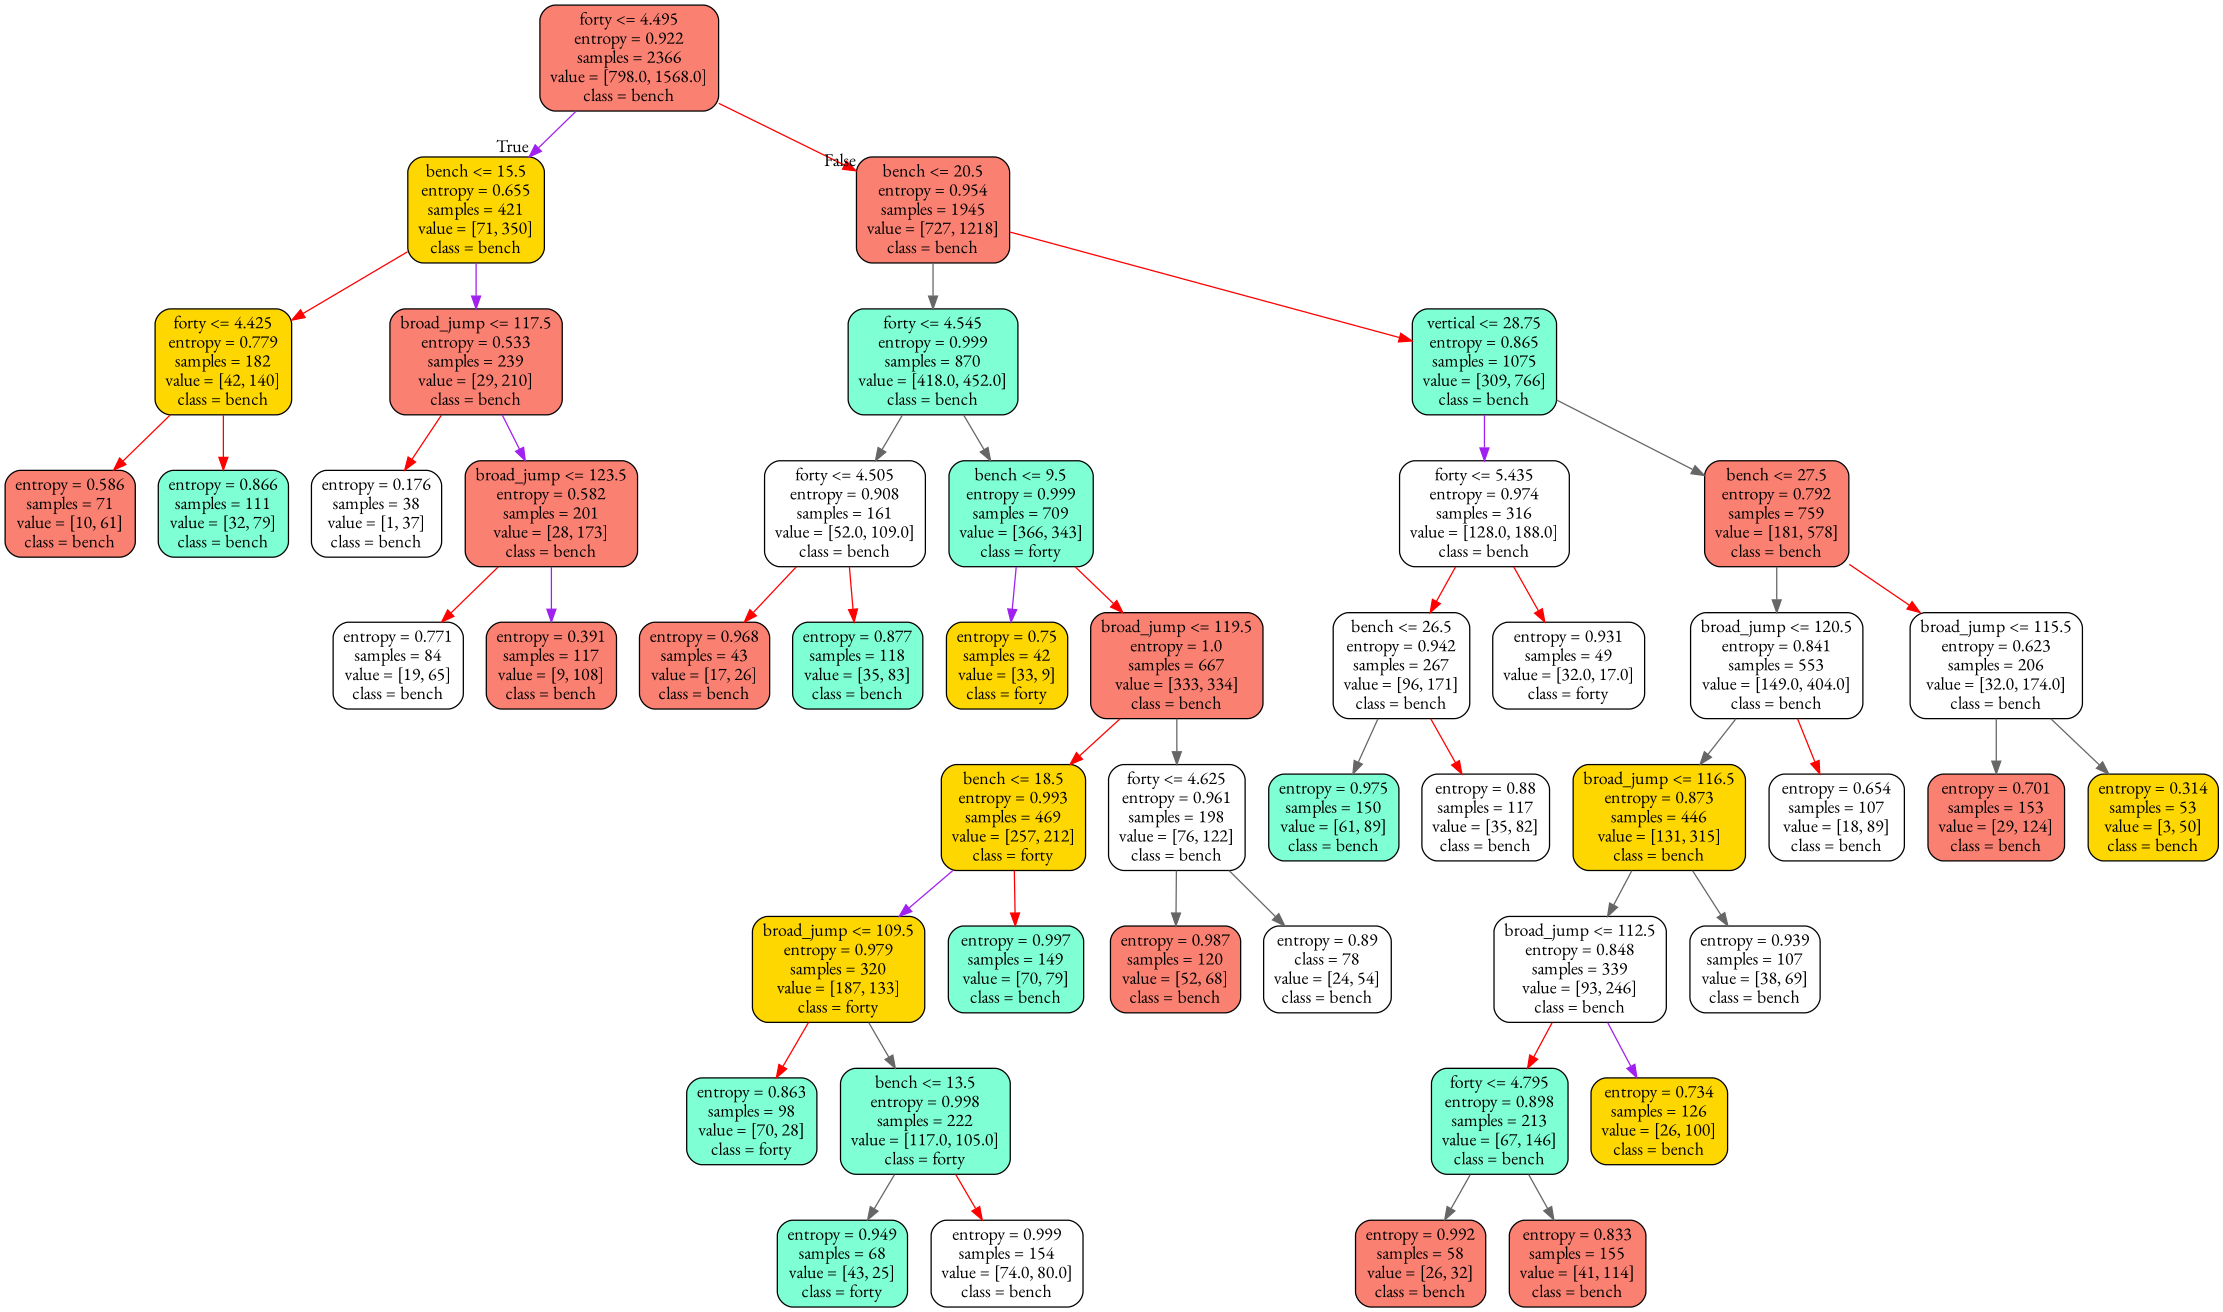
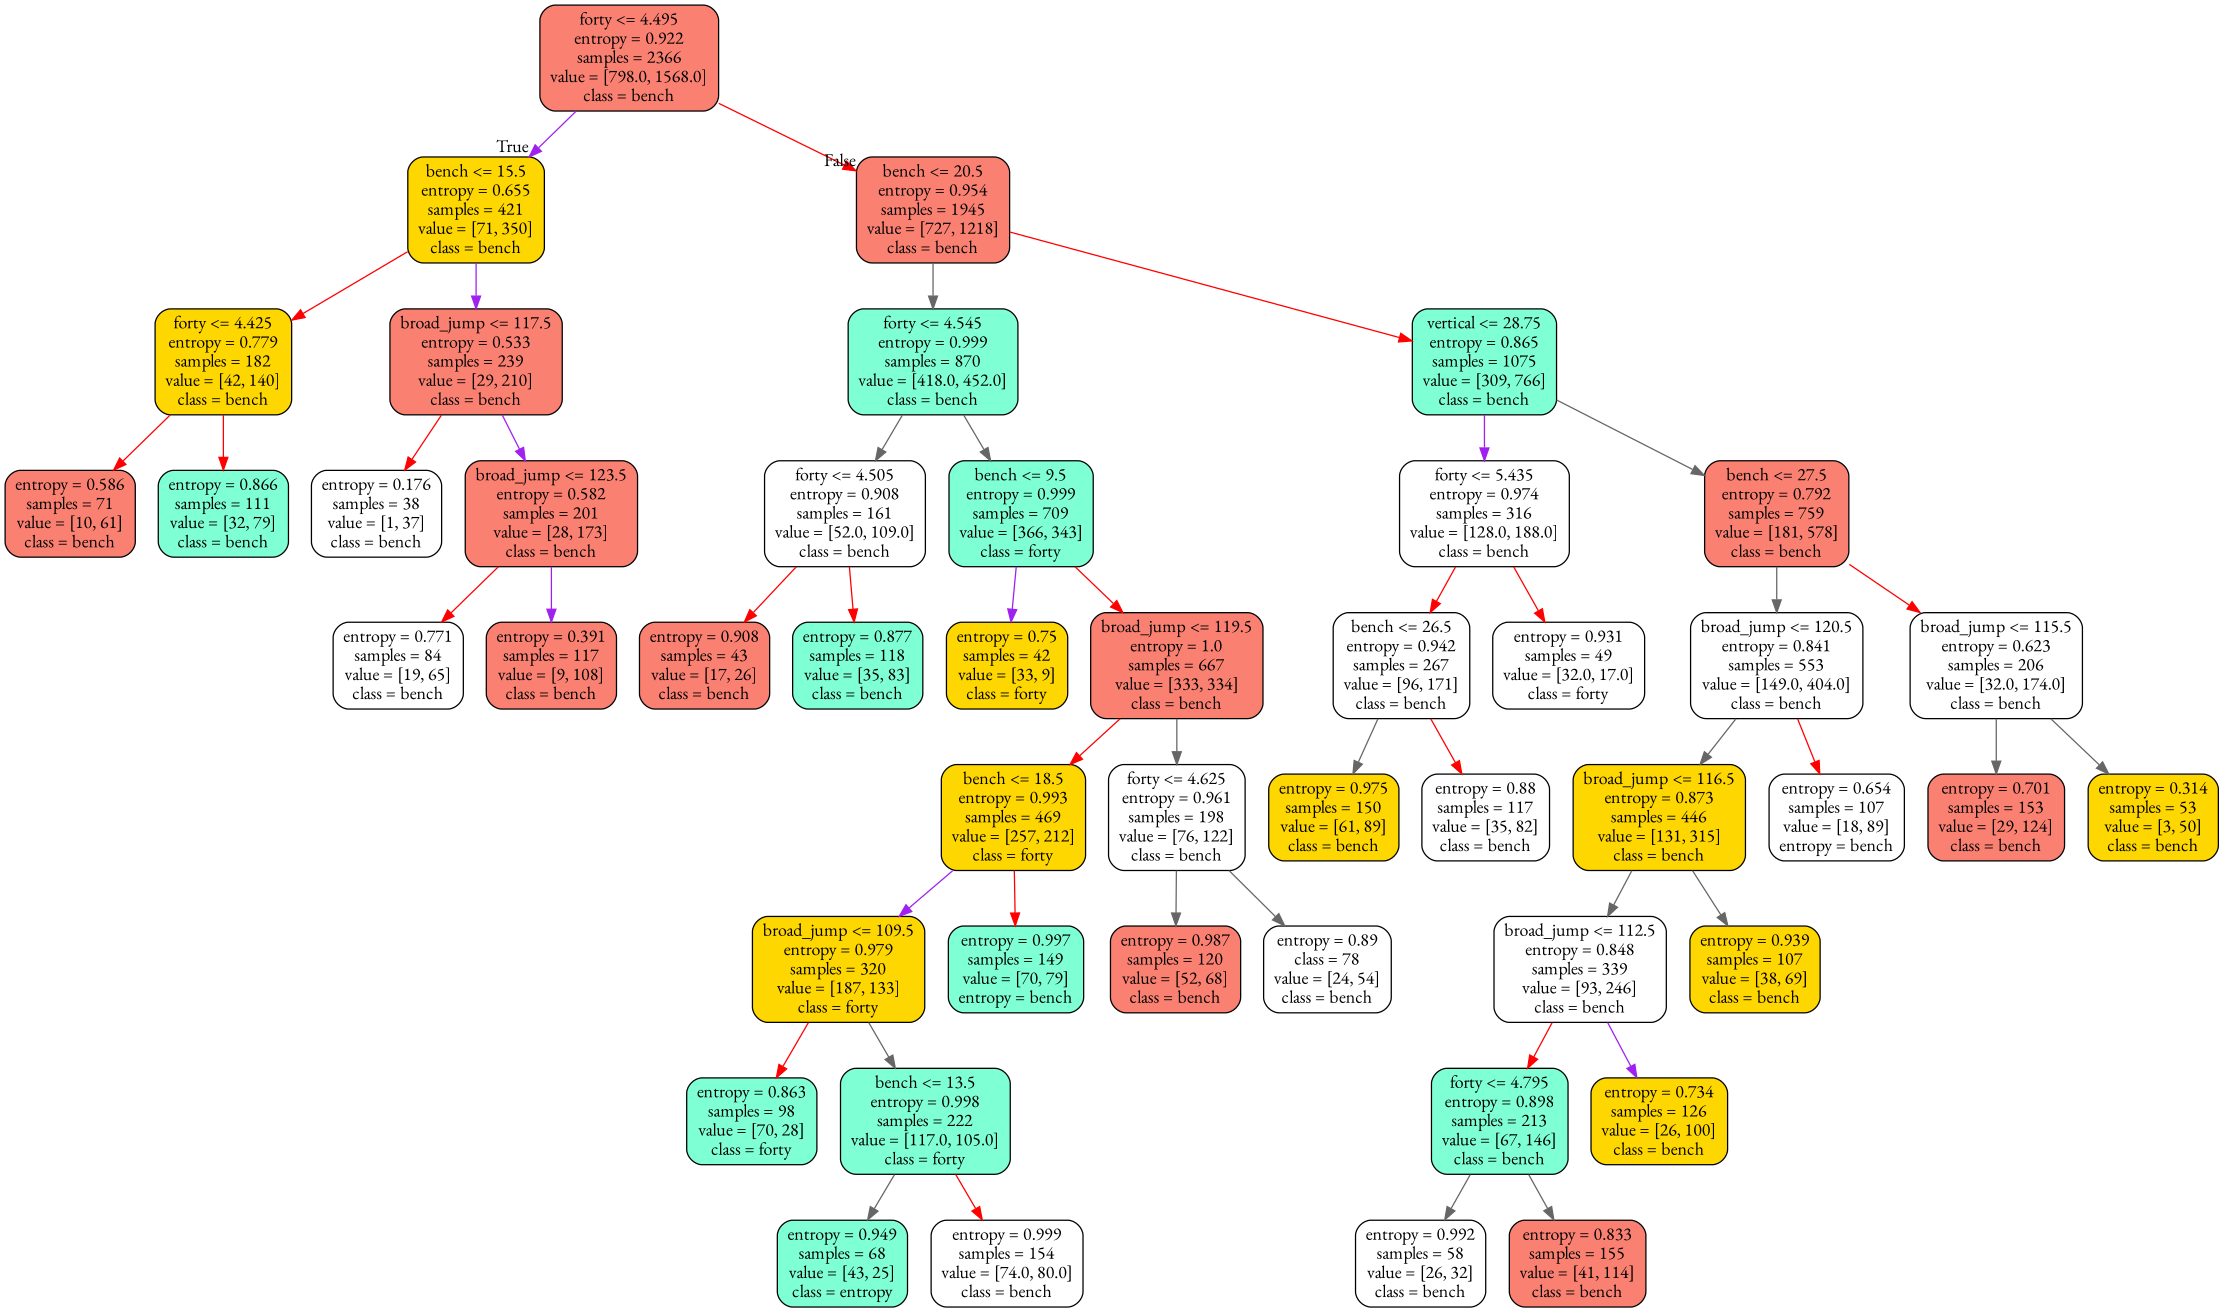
  digraph {
    fontname="EB Garamond"
    node [color=black fillcolor=white fontname="EB Garamond" shape=box style="filled, rounded"]
    edge [color=red fontname="EB Garamond"]
    n1 [fillcolor=salmon label="forty <= 4.495\nentropy = 0.922\nsamples = 2366\nvalue = [798.0, 1568.0]\nclass = bench"]
    n2 [fillcolor=gold label="bench <= 15.5\nentropy = 0.655\nsamples = 421\nvalue = [71, 350]\nclass = bench"]
    n3 [fillcolor=salmon label="bench <= 20.5\nentropy = 0.954\nsamples = 1945\nvalue = [727, 1218]\nclass = bench"]
    n4 [fillcolor=gold label="forty <= 4.425\nentropy = 0.779\nsamples = 182\nvalue = [42, 140]\nclass = bench"]
    n5 [fillcolor=salmon label="broad_jump <= 117.5\nentropy = 0.533\nsamples = 239\nvalue = [29, 210]\nclass = bench"]
    n6 [fillcolor=aquamarine label="forty <= 4.545\nentropy = 0.999\nsamples = 870\nvalue = [418.0, 452.0]\nclass = bench"]
    n7 [fillcolor=aquamarine label="vertical <= 28.75\nentropy = 0.865\nsamples = 1075\nvalue = [309, 766]\nclass = bench"]
    n8 [fillcolor=salmon label="entropy = 0.586\nsamples = 71\nvalue = [10, 61]\nclass = bench"]
    n9 [fillcolor=aquamarine label="entropy = 0.866\nsamples = 111\nvalue = [32, 79]\nclass = bench"]
    n10 [label="entropy = 0.176\nsamples = 38\nvalue = [1, 37]\nclass = bench"]
    n11 [fillcolor=salmon label="broad_jump <= 123.5\nentropy = 0.582\nsamples = 201\nvalue = [28, 173]\nclass = bench"]
    n12 [label="entropy = 0.771\nsamples = 84\nvalue = [19, 65]\nclass = bench"]
    n13 [fillcolor=salmon label="entropy = 0.391\nsamples = 117\nvalue = [9, 108]\nclass = bench"]
    n14 [label="forty <= 4.505\nentropy = 0.908\nsamples = 161\nvalue = [52.0, 109.0]\nclass = bench"]
    n15 [fillcolor=aquamarine label="bench <= 9.5\nentropy = 0.999\nsamples = 709\nvalue = [366, 343]\nclass = forty"]
    n16 [label="forty <= 5.435\nentropy = 0.974\nsamples = 316\nvalue = [128.0, 188.0]\nclass = bench"]
    n17 [fillcolor=salmon label="bench <= 27.5\nentropy = 0.792\nsamples = 759\nvalue = [181, 578]\nclass = bench"]
-   n18 [fillcolor=salmon label="entropy = 0.968\nsamples = 43\nvalue = [17, 26]\nclass = bench"]
+   n18 [fillcolor=salmon label="entropy = 0.908\nsamples = 43\nvalue = [17, 26]\nclass = bench"]
    n19 [fillcolor=aquamarine label="entropy = 0.877\nsamples = 118\nvalue = [35, 83]\nclass = bench"]
    n20 [fillcolor=gold label="entropy = 0.75\nsamples = 42\nvalue = [33, 9]\nclass = forty"]
    n21 [fillcolor=salmon label="broad_jump <= 119.5\nentropy = 1.0\nsamples = 667\nvalue = [333, 334]\nclass = bench"]
    n22 [fillcolor=gold label="bench <= 18.5\nentropy = 0.993\nsamples = 469\nvalue = [257, 212]\nclass = forty"]
    n23 [label="forty <= 4.625\nentropy = 0.961\nsamples = 198\nvalue = [76, 122]\nclass = bench"]
    n24 [fillcolor=gold label="broad_jump <= 109.5\nentropy = 0.979\nsamples = 320\nvalue = [187, 133]\nclass = forty"]
-   n25 [fillcolor=aquamarine label="entropy = 0.997\nsamples = 149\nvalue = [70, 79]\nclass = bench"]
+   n25 [fillcolor=aquamarine label="entropy = 0.997\nsamples = 149\nvalue = [70, 79]\nentropy = bench"]
    n26 [fillcolor=salmon label="entropy = 0.987\nsamples = 120\nvalue = [52, 68]\nclass = bench"]
    n27 [label="entropy = 0.89\nclass = 78\nvalue = [24, 54]\nclass = bench"]
    n28 [fillcolor=aquamarine label="entropy = 0.863\nsamples = 98\nvalue = [70, 28]\nclass = forty"]
    n29 [fillcolor=aquamarine label="bench <= 13.5\nentropy = 0.998\nsamples = 222\nvalue = [117.0, 105.0]\nclass = forty"]
-   n30 [fillcolor=aquamarine label="entropy = 0.949\nsamples = 68\nvalue = [43, 25]\nclass = forty"]
+   n30 [fillcolor=aquamarine label="entropy = 0.949\nsamples = 68\nvalue = [43, 25]\nclass = entropy"]
    n31 [label="entropy = 0.999\nsamples = 154\nvalue = [74.0, 80.0]\nclass = bench"]
    n32 [label="bench <= 26.5\nentropy = 0.942\nsamples = 267\nvalue = [96, 171]\nclass = bench"]
    n33 [label="entropy = 0.931\nsamples = 49\nvalue = [32.0, 17.0]\nclass = forty"]
    n34 [label="broad_jump <= 120.5\nentropy = 0.841\nsamples = 553\nvalue = [149.0, 404.0]\nclass = bench"]
    n35 [label="broad_jump <= 115.5\nentropy = 0.623\nsamples = 206\nvalue = [32.0, 174.0]\nclass = bench"]
-   n36 [fillcolor=aquamarine label="entropy = 0.975\nsamples = 150\nvalue = [61, 89]\nclass = bench"]
+   n36 [fillcolor=gold label="entropy = 0.975\nsamples = 150\nvalue = [61, 89]\nclass = bench"]
    n37 [label="entropy = 0.88\nsamples = 117\nvalue = [35, 82]\nclass = bench"]
    n38 [fillcolor=gold label="broad_jump <= 116.5\nentropy = 0.873\nsamples = 446\nvalue = [131, 315]\nclass = bench"]
-   n39 [label="entropy = 0.654\nsamples = 107\nvalue = [18, 89]\nclass = bench"]
+   n39 [label="entropy = 0.654\nsamples = 107\nvalue = [18, 89]\nentropy = bench"]
    n40 [fillcolor=salmon label="entropy = 0.701\nsamples = 153\nvalue = [29, 124]\nclass = bench"]
    n41 [fillcolor=gold label="entropy = 0.314\nsamples = 53\nvalue = [3, 50]\nclass = bench"]
    n42 [label="broad_jump <= 112.5\nentropy = 0.848\nsamples = 339\nvalue = [93, 246]\nclass = bench"]
-   n43 [label="entropy = 0.939\nsamples = 107\nvalue = [38, 69]\nclass = bench"]
+   n43 [fillcolor=gold label="entropy = 0.939\nsamples = 107\nvalue = [38, 69]\nclass = bench"]
    n44 [fillcolor=aquamarine label="forty <= 4.795\nentropy = 0.898\nsamples = 213\nvalue = [67, 146]\nclass = bench"]
    n45 [fillcolor=gold label="entropy = 0.734\nsamples = 126\nvalue = [26, 100]\nclass = bench"]
-   n46 [fillcolor=salmon label="entropy = 0.992\nsamples = 58\nvalue = [26, 32]\nclass = bench"]
+   n46 [label="entropy = 0.992\nsamples = 58\nvalue = [26, 32]\nclass = bench"]
    n47 [fillcolor=salmon label="entropy = 0.833\nsamples = 155\nvalue = [41, 114]\nclass = bench"]
    n1 -> n2 [color=purple headlabel=True labelangle=45 labeldistance=2.5]
    n1 -> n3 [headlabel=False labelangle=-45 labeldistance=2.5]
    n2 -> n4
    n2 -> n5 [color=purple]
    n3 -> n6 [color=gray40]
    n3 -> n7
    n4 -> n8
    n4 -> n9
    n5 -> n10
    n5 -> n11 [color=purple]
    n6 -> n14 [color=gray40]
    n6 -> n15 [color=gray40]
    n7 -> n16 [color=purple]
    n7 -> n17 [color=gray40]
    n11 -> n12
    n11 -> n13 [color=purple]
    n14 -> n18
    n14 -> n19
    n15 -> n20 [color=purple]
    n15 -> n21
    n16 -> n32
    n16 -> n33
    n17 -> n34 [color=gray40]
    n17 -> n35
    n21 -> n22
    n21 -> n23 [color=gray40]
    n22 -> n24 [color=purple]
    n22 -> n25
    n23 -> n26 [color=gray40]
    n23 -> n27 [color=gray40]
    n24 -> n28
    n24 -> n29 [color=gray40]
    n29 -> n30 [color=gray40]
    n29 -> n31
    n32 -> n36 [color=gray40]
    n32 -> n37
    n34 -> n38 [color=gray40]
    n34 -> n39
    n35 -> n40 [color=gray40]
    n35 -> n41 [color=gray40]
    n38 -> n42 [color=gray40]
    n38 -> n43 [color=gray40]
    n42 -> n44
    n42 -> n45 [color=purple]
    n44 -> n46 [color=gray40]
    n44 -> n47 [color=gray40]
  }
